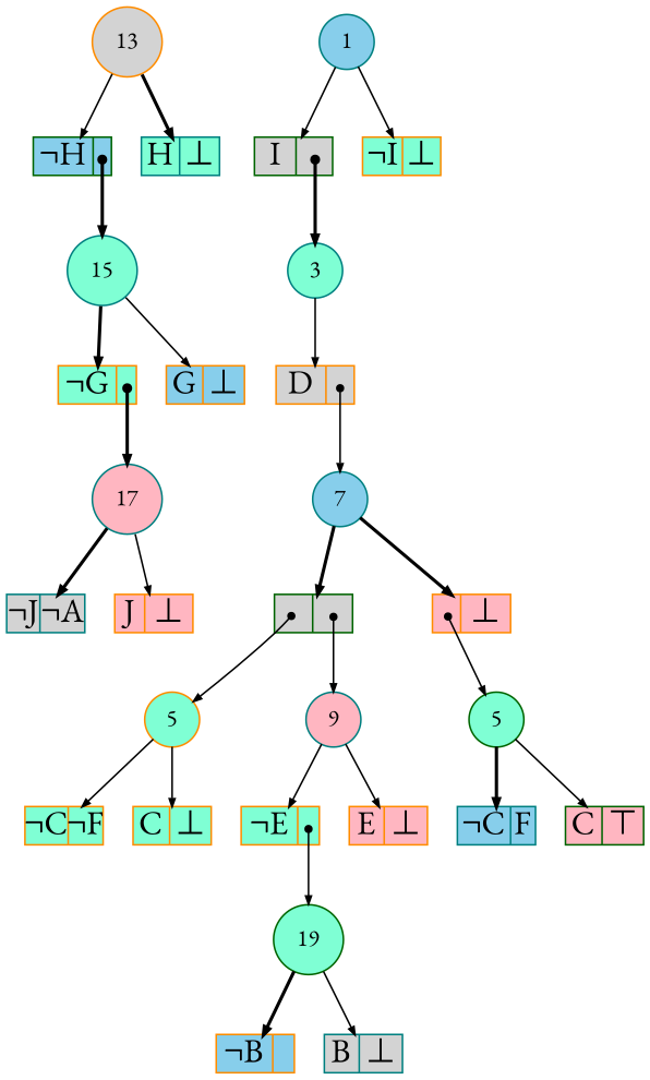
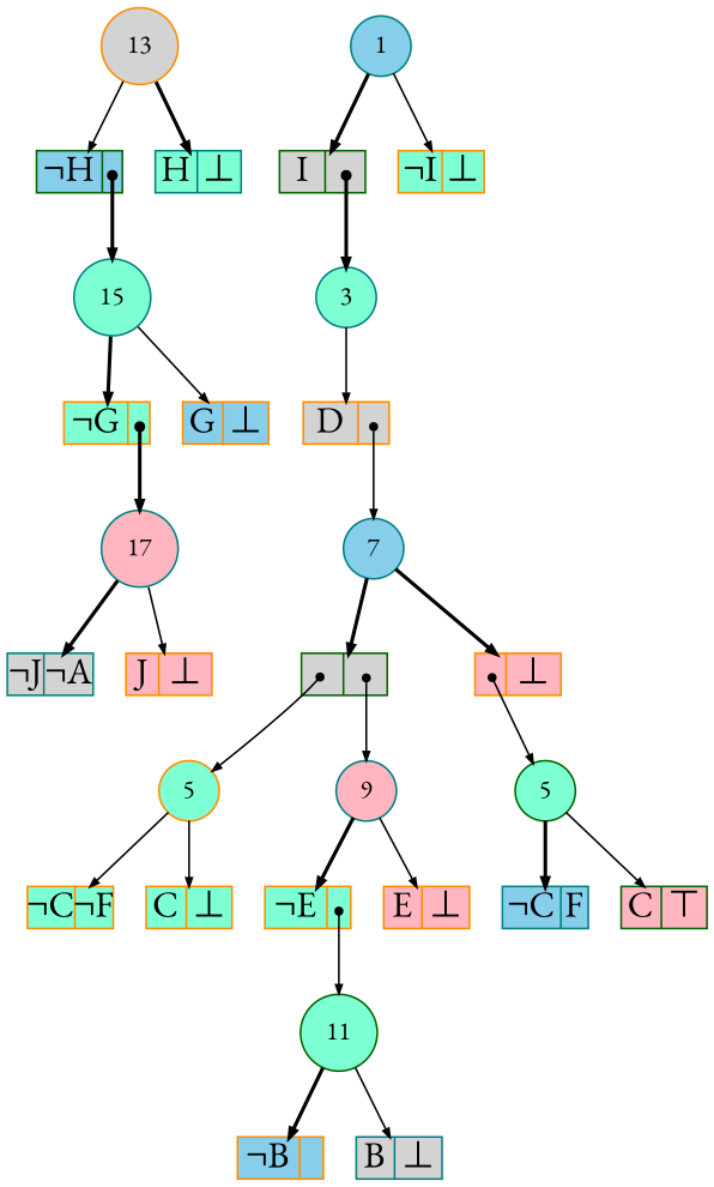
  digraph {
    fontname="EB Garamond"
    node [color=darkorange fillcolor=aquamarine fontname="EB Garamond" shape=record style=filled fixedsize=true fontsize=20]
    edge [arrowsize=.50 fontname="EB Garamond" style=solid]
    n1 [color=teal fillcolor=lightpink height=.25 label=17 shape=circle width=.25 fixedsize="" fontsize=""]
    n2 [color=teal height=.25 label=15 shape=circle width=.25 fixedsize="" fontsize=""]
    n3 [fillcolor=lightgrey height=.25 label=13 shape=circle width=.25 fixedsize="" fontsize=""]
-   n4 [color=darkgreen height=.25 label=19 shape=circle width=.25 fixedsize="" fontsize=""]
+   n4 [color=darkgreen height=.25 label=11 shape=circle width=.25 fixedsize="" fontsize=""]
    n5 [color=teal fillcolor=lightpink height=.25 label=9 shape=circle width=.25 fixedsize="" fontsize=""]
    n6 [color=teal fillcolor=skyblue height=.25 label=7 shape=circle width=.25 fixedsize="" fontsize=""]
    n7 [height=.25 label=5 shape=circle width=.25 fixedsize="" fontsize=""]
    n8 [color=darkgreen height=.25 label=5 shape=circle width=.25 fixedsize="" fontsize=""]
    n9 [color=teal height=.25 label=3 shape=circle width=.25 fixedsize="" fontsize=""]
    n10 [color=teal fillcolor=skyblue height=.25 label=1 shape=circle width=.25 fixedsize="" fontsize=""]
    n11 [color=teal fillcolor=lightgrey height=.30 label="<L>&not;J|<R>&not;A" width=.65]
    n12 [fillcolor=lightpink height=.30 label="<L>J|<R>&#8869;" width=.65]
    n13 [height=.30 label="<L>&not;G|<R>" width=.65]
    n14 [fillcolor=skyblue height=.30 label="<L>G|<R>&#8869;" width=.65]
    n15 [color=darkgreen fillcolor=skyblue height=.30 label="<L>&not;H|<R>" width=.65]
    n16 [color=teal height=.30 label="<L>H|<R>&#8869;" width=.65]
    n17 [fillcolor=skyblue height=.30 label="<L>&not;B|<R>" width=.65]
    n18 [color=teal fillcolor=lightgrey height=.30 label="<L>B|<R>&#8869;" width=.65]
    n19 [height=.30 label="<L>&not;E|<R>" width=.65]
    n20 [fillcolor=lightpink height=.30 label="<L>E|<R>&#8869;" width=.65]
    n21 [color=darkgreen fillcolor=lightgrey height=.30 label="<L>|<R>" width=.65]
    n22 [fillcolor=lightpink height=.30 label="<L>|<R>&#8869;" width=.65]
    n23 [height=.30 label="<L>&not;C|<R>&not;F" width=.65]
    n24 [height=.30 label="<L>C|<R>&#8869;" width=.65]
    n25 [color=teal fillcolor=skyblue height=.30 label="<L>&not;C|<R>F" width=.65]
    n26 [color=darkgreen fillcolor=lightpink height=.30 label="<L>C|<R>&#8868;" width=.65]
    n27 [fillcolor=lightgrey height=.30 label="<L>D|<R>" width=.65]
    n28 [color=darkgreen fillcolor=lightgrey height=.30 label="<L>I|<R>" width=.65]
    n29 [height=.30 label="<L>&not;I|<R>&#8869;" width=.65]
    subgraph sub_1 {
      rank=same
      n1
    }
    subgraph sub_2 {
      rank=same
      n2
    }
    subgraph sub_3 {
      rank=same
      n3
    }
    subgraph sub_4 {
      rank=same
      n4
    }
    subgraph sub_5 {
      rank=same
      n5
    }
    subgraph sub_6 {
      rank=same
      n6
    }
    subgraph sub_7 {
      rank=same
      n7
      n8
    }
    subgraph sub_8 {
      rank=same
      n9
    }
    subgraph sub_9 {
      rank=same
      n10
    }
    n1 -> n11 [style=bold]
    n1 -> n12
    n2 -> n13 [style=bold]
    n2 -> n14
    n3 -> n15
    n3 -> n16 [style=bold]
    n4 -> n17 [style=bold]
    n4 -> n18
-   n5 -> n19
+   n5 -> n19 [style=bold]
    n5 -> n20
    n6 -> n21 [style=bold]
    n6 -> n22 [style=bold]
    n7 -> n23
    n7 -> n24
    n8 -> n25 [style=bold]
    n8 -> n26
    n9 -> n27
-   n10 -> n28
+   n10 -> n28 [style=bold]
    n10 -> n29
    n13 -> n1 [arrowtail=dot dir=both style=bold tailclip=false tailport="R:c"]
    n15 -> n2 [arrowtail=dot dir=both style=bold tailclip=false tailport="R:c"]
    n19 -> n4 [arrowtail=dot dir=both tailclip=false tailport="R:c"]
    n21 -> n5 [arrowtail=dot dir=both tailclip=false tailport="R:c"]
    n21 -> n7 [arrowtail=dot dir=both tailclip=false tailport="L:c"]
    n22 -> n8 [arrowtail=dot dir=both tailclip=false tailport="L:c"]
    n27 -> n6 [arrowtail=dot dir=both tailclip=false tailport="R:c"]
    n28 -> n9 [arrowtail=dot dir=both style=bold tailclip=false tailport="R:c"]
  }
